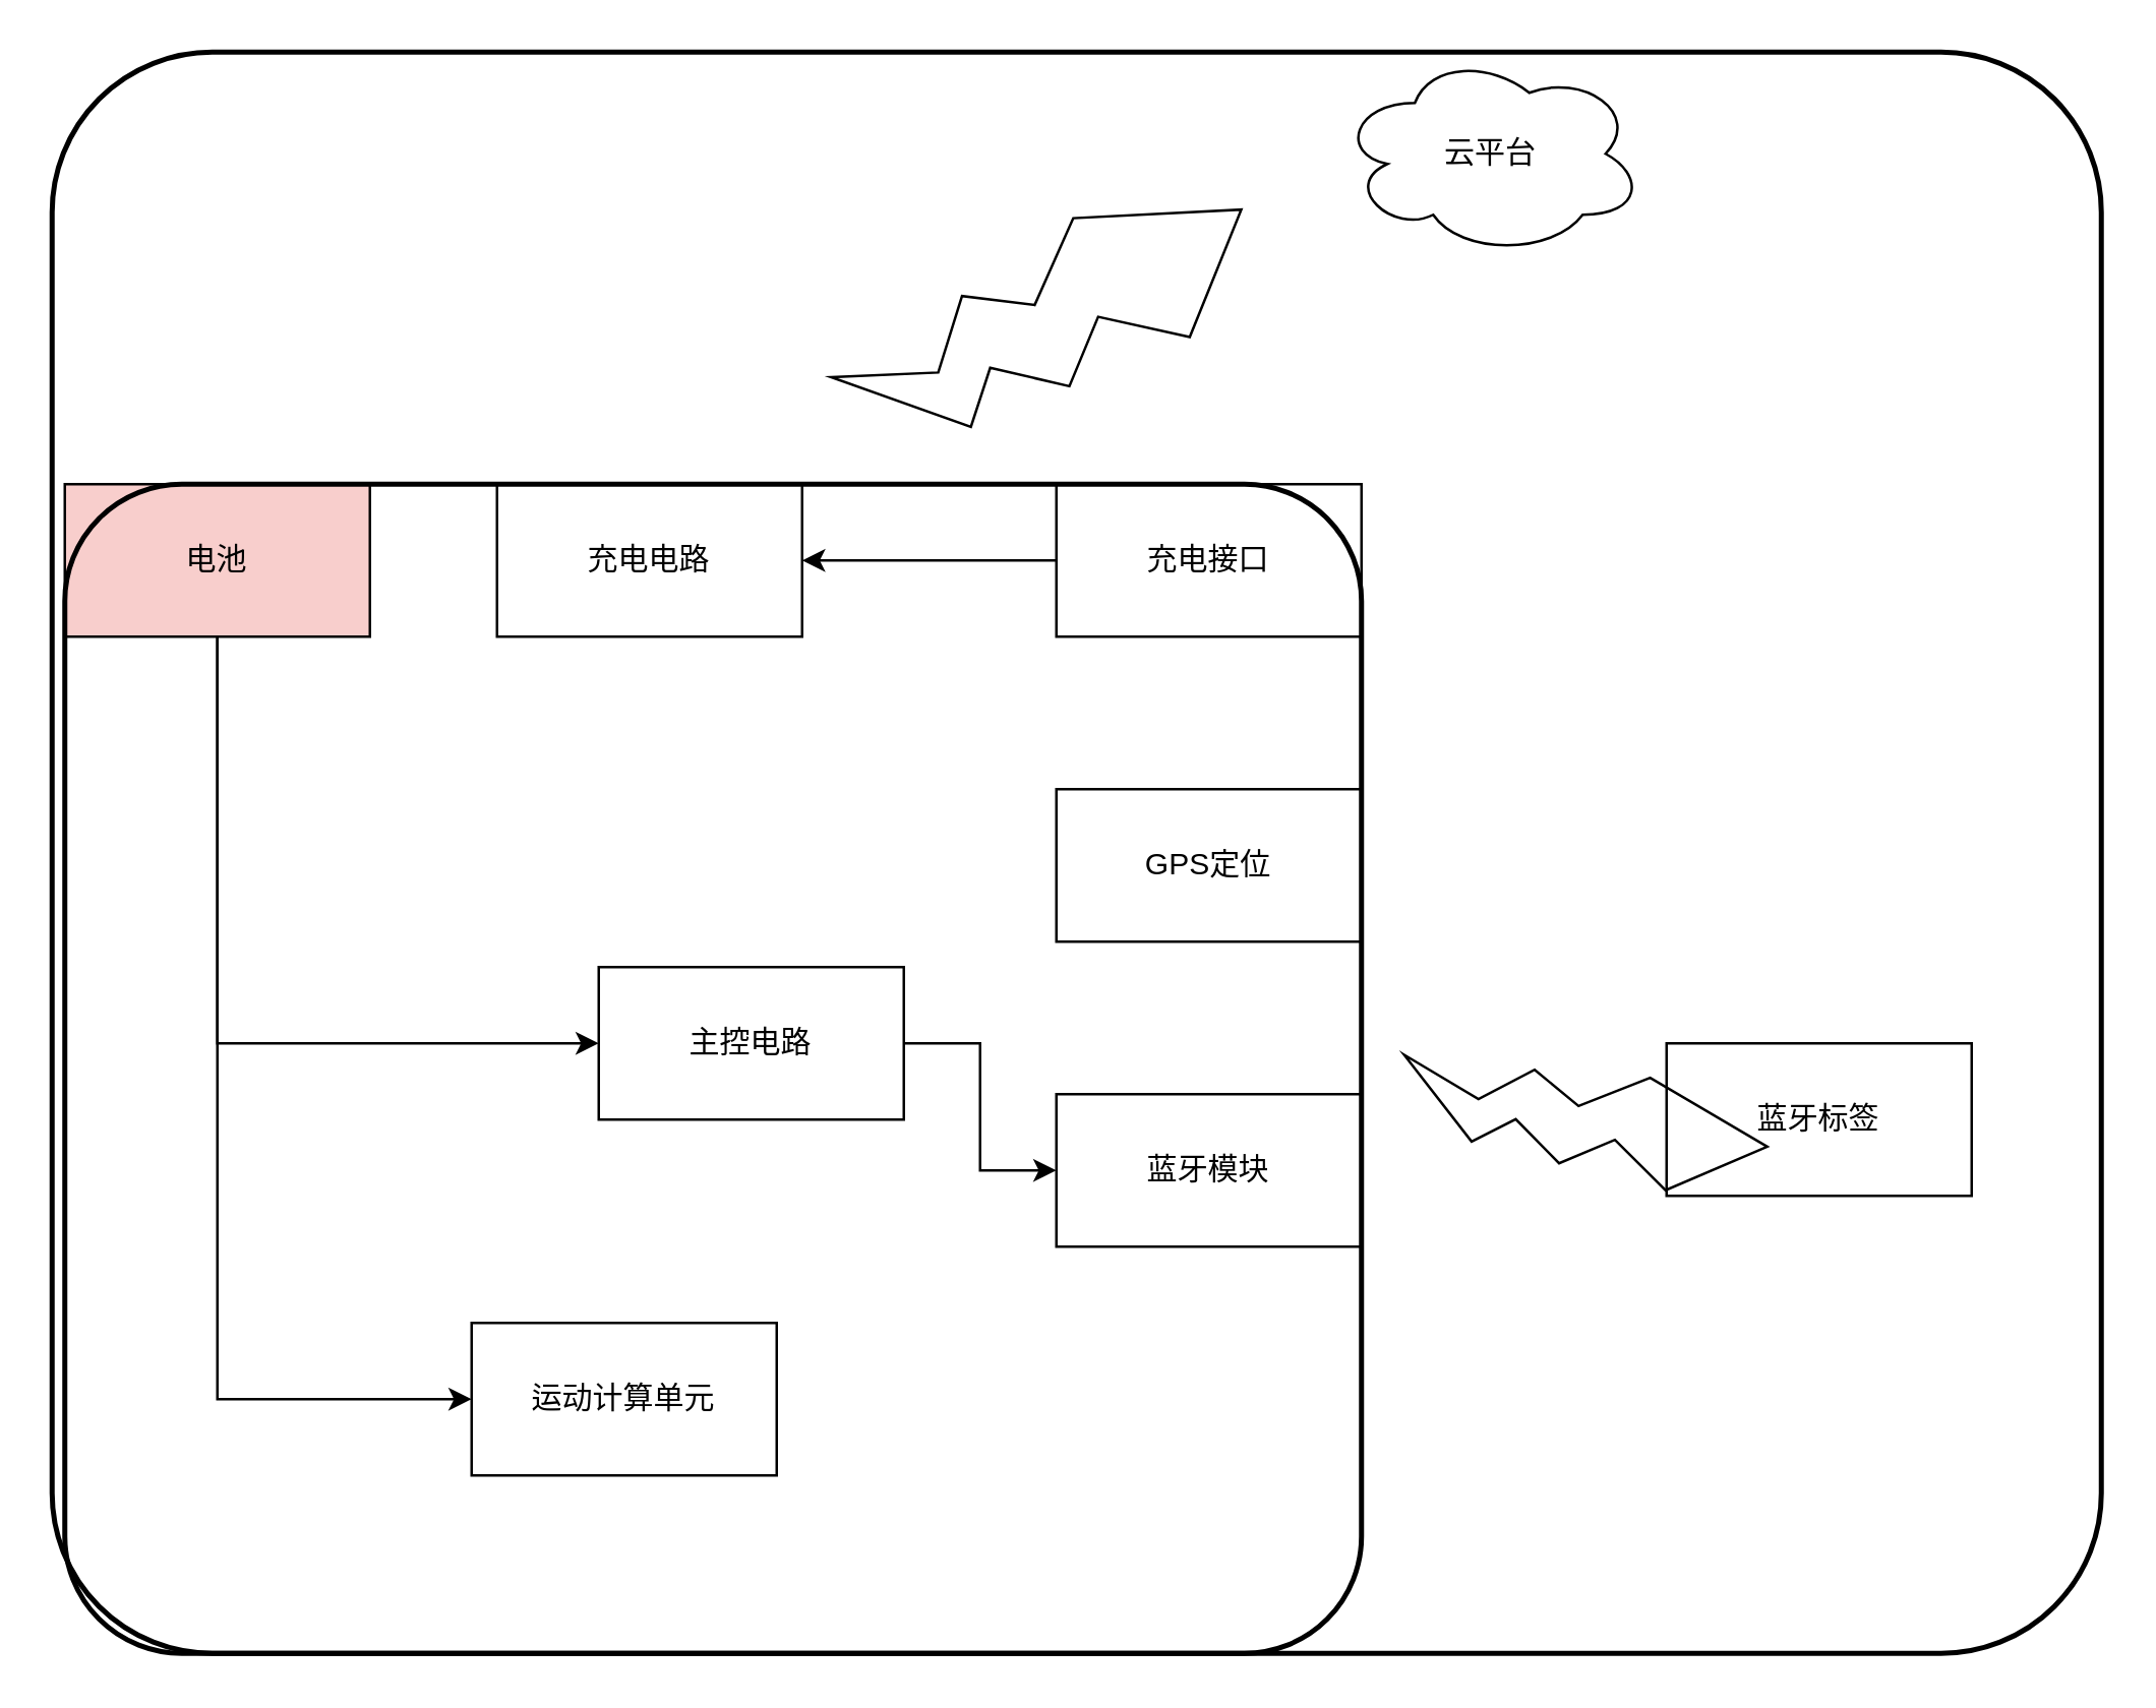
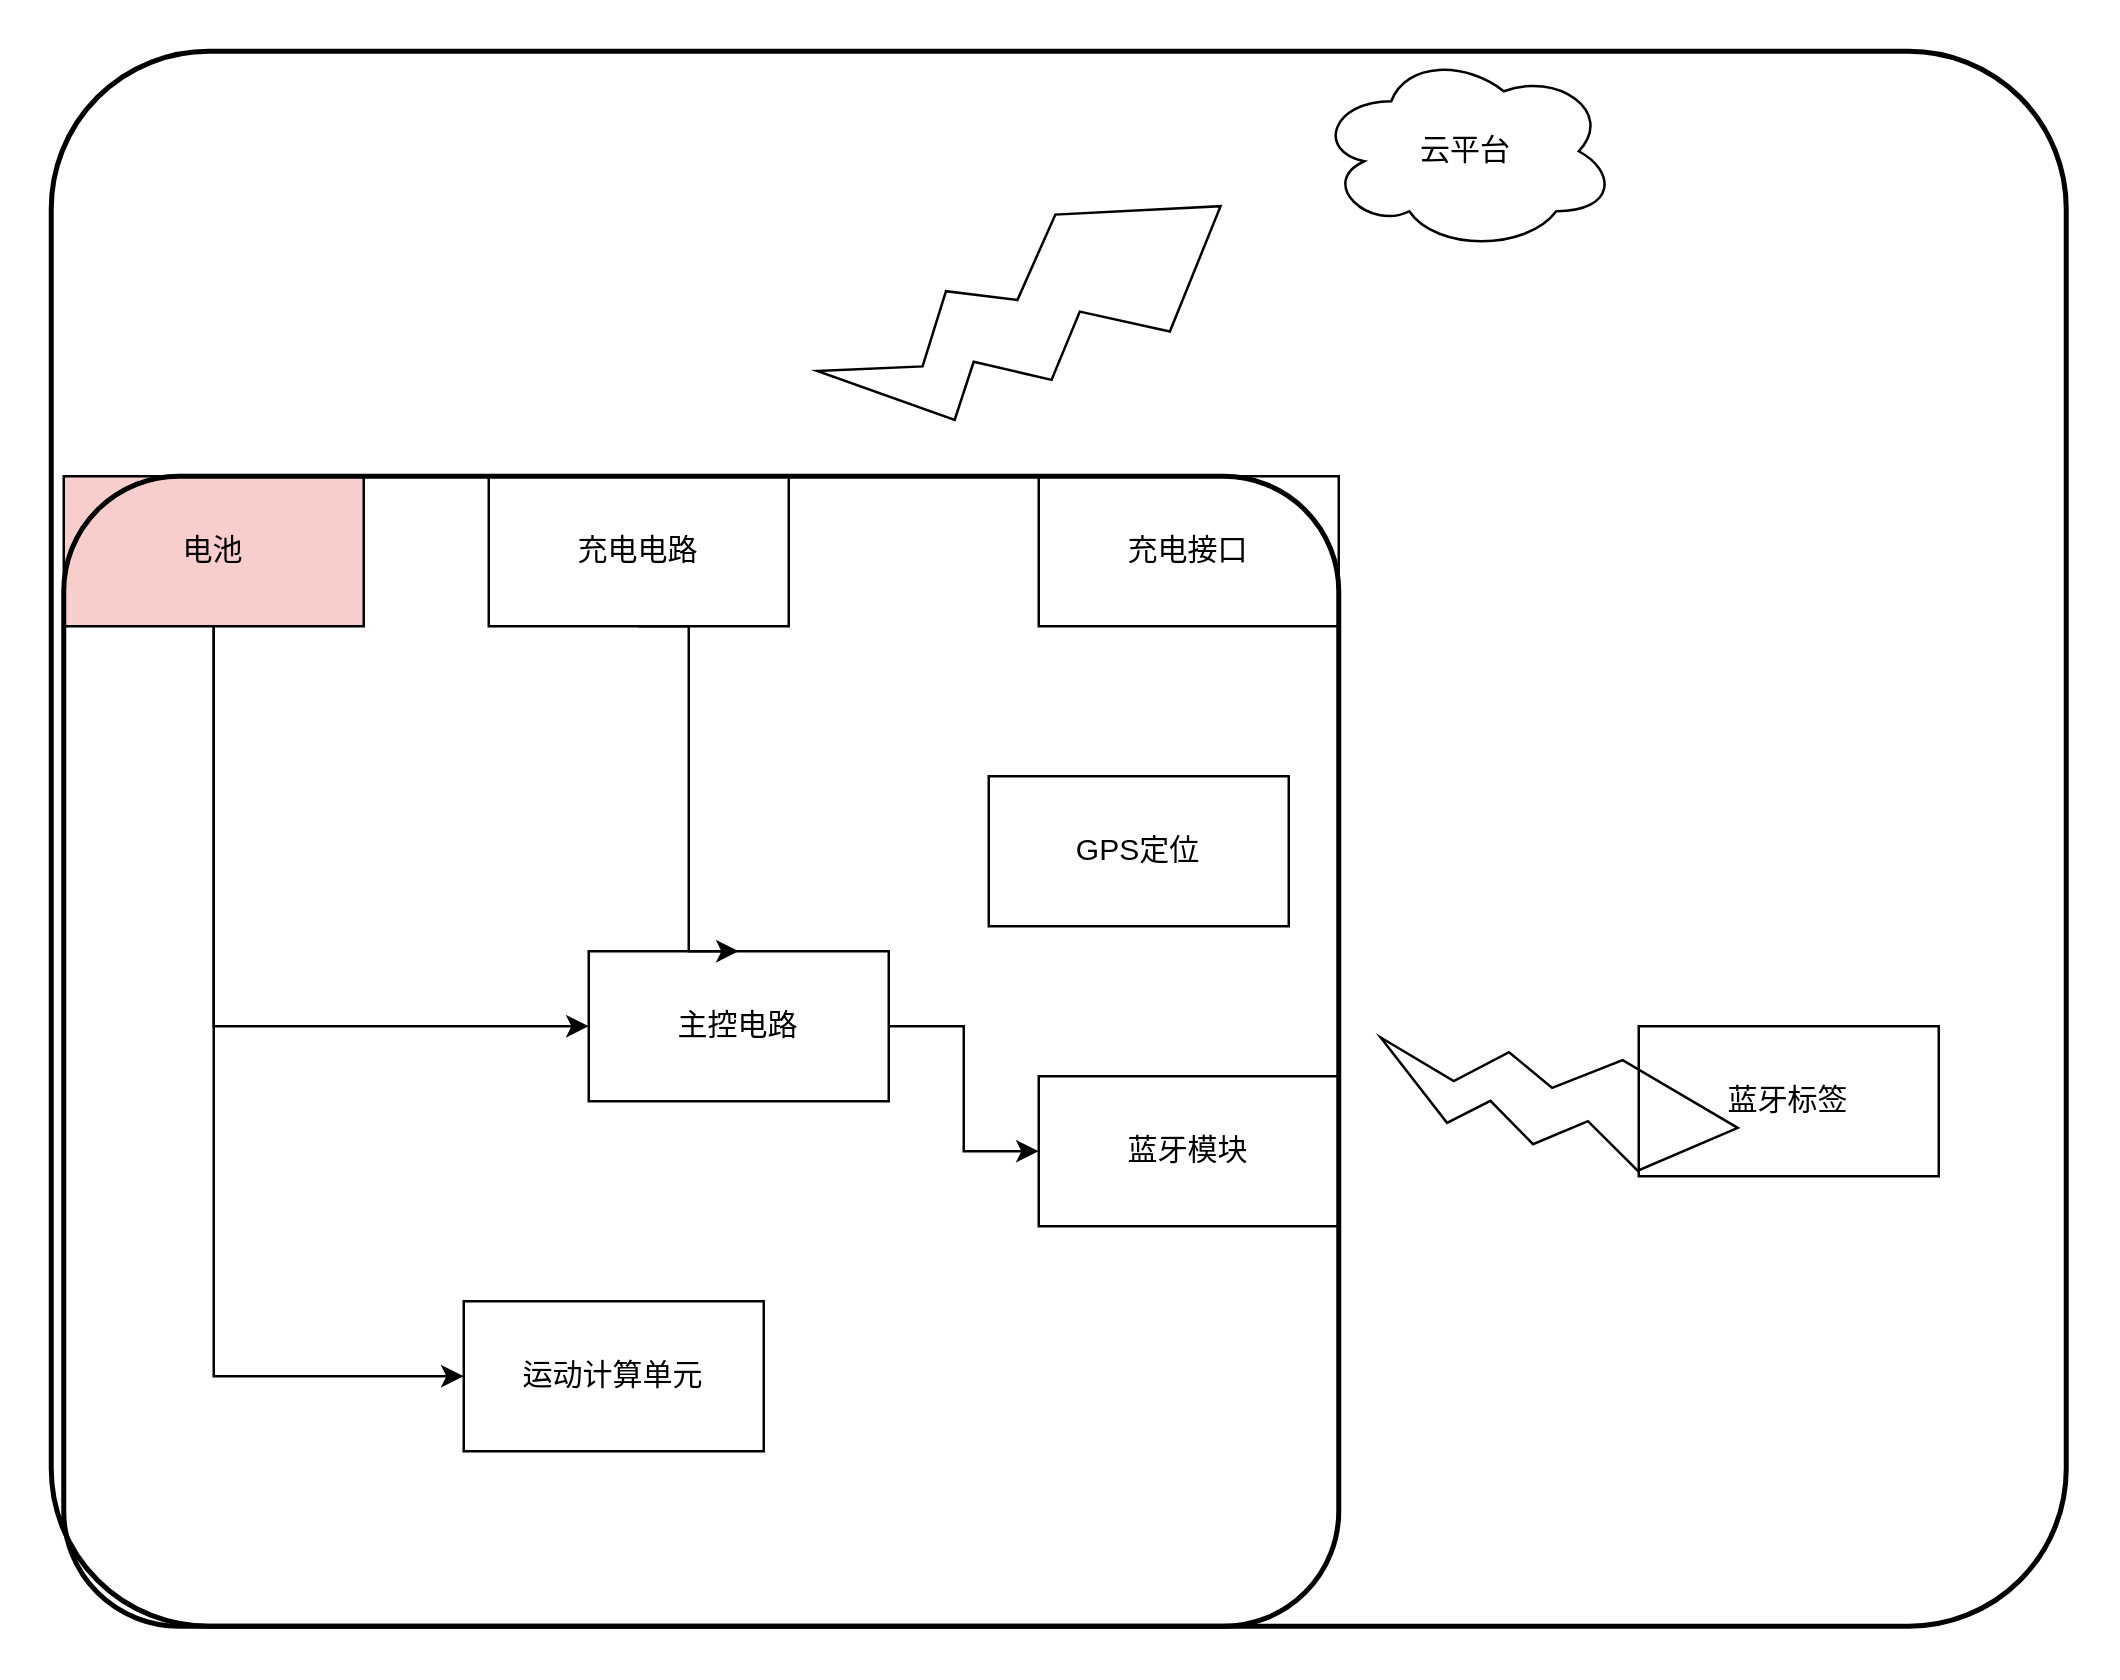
  <mxCell id="0" />
  <mxCell id="1" parent="0" />
  <mxCell id="2" style="edgeStyle=orthogonalEdgeStyle;rounded=0;orthogonalLoop=1;jettySize=auto;html=1;exitX=0.5;exitY=1;exitDx=0;exitDy=0;" edge="1" parent="1" source="4" target="10"><mxGeometry relative="1" as="geometry"><mxPoint x="165" y="450" as="targetPoint" /><Array as="points"><mxPoint x="85" y="410" /></Array></mxGeometry></mxCell>
  <mxCell id="3" style="edgeStyle=orthogonalEdgeStyle;rounded=0;orthogonalLoop=1;jettySize=auto;html=1;exitX=0.5;exitY=1;exitDx=0;exitDy=0;entryX=0;entryY=0.5;entryDx=0;entryDy=0;" edge="1" parent="1" source="4" target="11"><mxGeometry relative="1" as="geometry" /></mxCell>
  <mxCell id="4" value="电池" style="rounded=0;whiteSpace=wrap;html=1;fillColor=#f8cecc;" vertex="1" parent="1"><mxGeometry x="25" y="190" width="120" height="60" as="geometry" /></mxCell>
+ <mxCell id="5" style="edgeStyle=orthogonalEdgeStyle;rounded=0;orthogonalLoop=1;jettySize=auto;html=1;exitX=0.5;exitY=1;exitDx=0;exitDy=0;entryX=0.5;entryY=0;entryDx=0;entryDy=0;" edge="1" parent="1" source="6" target="10"><mxGeometry relative="1" as="geometry"><mxPoint x="255" y="410" as="targetPoint" /><Array as="points"><mxPoint x="275" y="250" /><mxPoint x="275" y="380" /></Array></mxGeometry></mxCell>
  <mxCell id="6" value="充电电路 " style="rounded=0;whiteSpace=wrap;html=1;" vertex="1" parent="1"><mxGeometry x="195" y="190" width="120" height="60" as="geometry" /></mxCell>
- <mxCell id="7" style="edgeStyle=orthogonalEdgeStyle;rounded=0;orthogonalLoop=1;jettySize=auto;html=1;exitX=0;exitY=0.5;exitDx=0;exitDy=0;entryX=1;entryY=0.5;entryDx=0;entryDy=0;" edge="1" parent="1" source="8" target="6"><mxGeometry relative="1" as="geometry" /></mxCell>
  <mxCell id="8" value="充电接口 " style="rounded=0;whiteSpace=wrap;html=1;" vertex="1" parent="1"><mxGeometry x="415" y="190" width="120" height="60" as="geometry" /></mxCell>
  <mxCell id="9" style="edgeStyle=orthogonalEdgeStyle;rounded=0;orthogonalLoop=1;jettySize=auto;html=1;exitX=1;exitY=0.5;exitDx=0;exitDy=0;entryX=0;entryY=0.5;entryDx=0;entryDy=0;" edge="1" parent="1" source="10" target="13"><mxGeometry relative="1" as="geometry" /></mxCell>
  <mxCell id="10" value="主控电路" style="rounded=0;whiteSpace=wrap;html=1;fillColor=none;" vertex="1" parent="1"><mxGeometry x="235" y="380" width="120" height="60" as="geometry" /></mxCell>
  <mxCell id="11" value="运动计算单元" style="rounded=0;whiteSpace=wrap;html=1;fillColor=none;" vertex="1" parent="1"><mxGeometry x="185" y="520" width="120" height="60" as="geometry" /></mxCell>
- <mxCell id="12" value="GPS定位" style="rounded=0;whiteSpace=wrap;html=1;fillColor=none;" vertex="1" parent="1"><mxGeometry x="415" y="310" width="120" height="60" as="geometry" /></mxCell>
+ <mxCell id="12" value="GPS定位" style="rounded=0;whiteSpace=wrap;html=1;fillColor=none;" vertex="1" parent="1"><mxGeometry x="395" y="310" width="120" height="60" as="geometry" /></mxCell>
  <mxCell id="13" value="蓝牙模块" style="rounded=0;whiteSpace=wrap;html=1;fillColor=none;" vertex="1" parent="1"><mxGeometry x="415" y="430" width="120" height="60" as="geometry" /></mxCell>
  <mxCell id="14" value="云平台" style="ellipse;shape=cloud;whiteSpace=wrap;html=1;fillColor=none;" vertex="1" parent="1"><mxGeometry x="526" y="20" width="120" height="80" as="geometry" /></mxCell>
  <mxCell id="15" value="" style="verticalLabelPosition=bottom;verticalAlign=top;html=1;shape=mxgraph.basic.flash;fillColor=none;rotation=55;" vertex="1" parent="1"><mxGeometry x="381.5" y="42" width="68" height="170" as="geometry" /></mxCell>
  <mxCell id="16" value="蓝牙标签" style="rounded=0;whiteSpace=wrap;html=1;" vertex="1" parent="1"><mxGeometry x="655" y="410" width="120" height="60" as="geometry" /></mxCell>
  <mxCell id="17" value="" style="verticalLabelPosition=bottom;verticalAlign=top;html=1;shape=mxgraph.basic.flash;fillColor=none;rotation=94;" vertex="1" parent="1"><mxGeometry x="599.5" y="370" width="46" height="145" as="geometry" /></mxCell>
  <mxCell id="18" value="" style="strokeWidth=2;rounded=1;arcSize=10;whiteSpace=wrap;html=1;align=center;fontSize=14;fillColor=none;" vertex="1" parent="1"><mxGeometry x="25" y="190" width="510" height="460" as="geometry" /></mxCell>
  <mxCell id="19" value="" style="strokeWidth=2;rounded=1;arcSize=10;whiteSpace=wrap;html=1;align=center;fontSize=14;fillColor=none;" vertex="1" parent="1"><mxGeometry x="20" y="20" width="806" height="630" as="geometry" /></mxCell>
